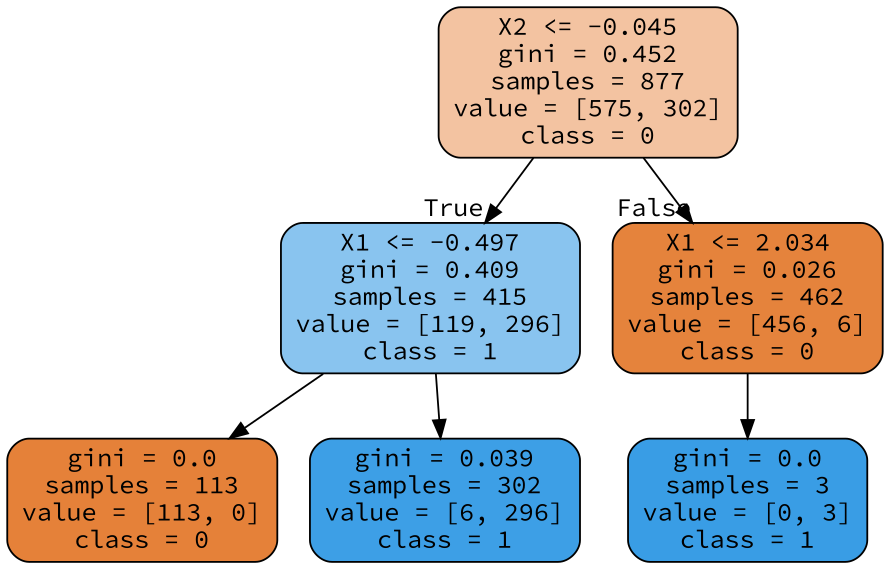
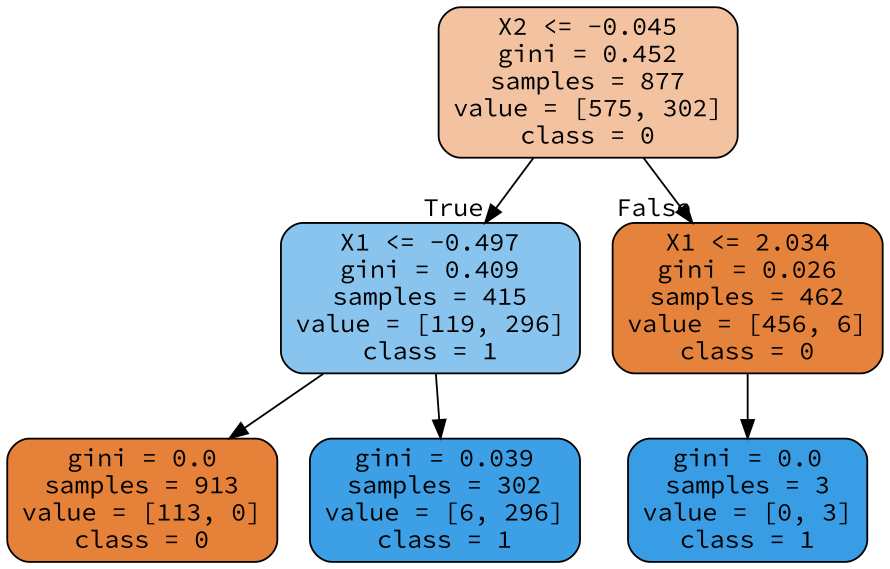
  digraph {
    fontname="Source Code Pro"
    node [color=black fontname="Source Code Pro" shape=box style="filled, rounded"]
    edge [fontname="Source Code Pro"]
    n1 [fillcolor="#f3c3a1" label="X2 <= -0.045\ngini = 0.452\nsamples = 877\nvalue = [575, 302]\nclass = 0"]
    n2 [fillcolor="#89c4ef" label="X1 <= -0.497\ngini = 0.409\nsamples = 415\nvalue = [119, 296]\nclass = 1"]
    n3 [fillcolor="#e5833c" label="X1 <= 2.034\ngini = 0.026\nsamples = 462\nvalue = [456, 6]\nclass = 0"]
-   n4 [fillcolor="#e58139" label="gini = 0.0\nsamples = 113\nvalue = [113, 0]\nclass = 0"]
+   n4 [fillcolor="#e58139" label="gini = 0.0\nsamples = 913\nvalue = [113, 0]\nclass = 0"]
    n5 [fillcolor="#3d9fe6" label="gini = 0.039\nsamples = 302\nvalue = [6, 296]\nclass = 1"]
    n6 [fillcolor="#399de5" label="gini = 0.0\nsamples = 3\nvalue = [0, 3]\nclass = 1"]
    n1 -> n2 [headlabel=True labelangle=45 labeldistance=2.5]
    n1 -> n3 [headlabel=False labelangle=-45 labeldistance=2.5]
    n2 -> n4
    n2 -> n5
    n3 -> n6
  }
